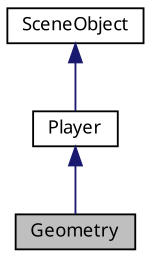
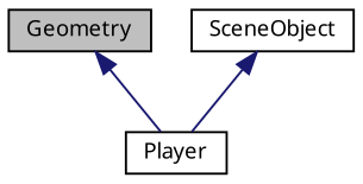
  digraph {
    fontname="Noto Sans"
    node [color=black fillcolor=white fontname="Noto Sans" fontsize=10 shape=record style=filled]
    edge [color=midnightblue dir=back fontname="Noto Sans" fontsize=10 labelfontname=Helvetica labelfontsize=10 style=solid]
    n1 [fillcolor=grey75 fontcolor=black height=0.2 label=Geometry width=0.4]
    n2 [height=0.2 label=Player width=0.4]
    n3 [height=0.2 label=SceneObject width=0.4]
-   n2 -> n1
+   n1 -> n2
    n3 -> n2
  }
